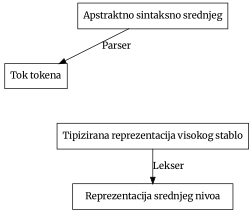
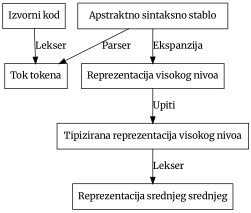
  digraph {
    fontname=Merriweather
    node [fontname=Merriweather shape=record]
    edge [fontname=Merriweather]
+   n1 [label="Izvorni kod"]
    n2 [label="Tok tokena"]
-   n3 [label="Apstraktno sintaksno srednjeg"]
-   n5 [label="Tipizirana reprezentacija visokog stablo"]
-   n6 [label="Reprezentacija srednjeg nivoa"]
+   n3 [label="Apstraktno sintaksno stablo"]
+   n4 [label="Reprezentacija visokog nivoa"]
+   n5 [label="Tipizirana reprezentacija visokog nivoa"]
+   n6 [label="Reprezentacija srednjeg srednjeg"]
+   n1 -> n2 [label=Lekser]
    n3 -> n2 [label=Parser]
+   n3 -> n4 [label=Ekspanzija]
+   n4 -> n5 [label=Upiti]
    n5 -> n6 [label=Lekser]
  }
